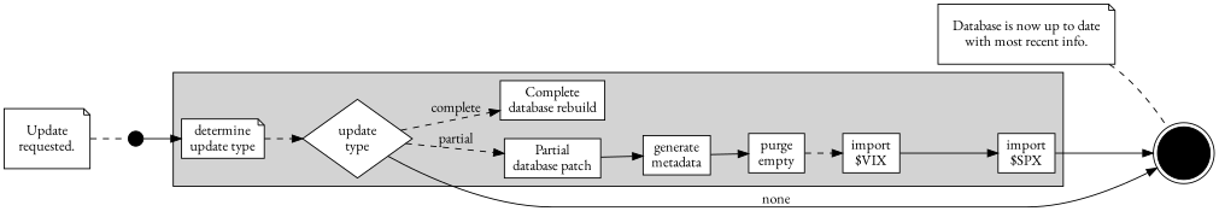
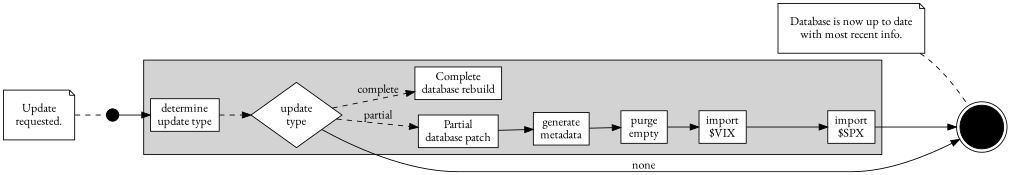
  digraph {
    fontname="EB Garamond"
    rankdir=LR
    node [fillcolor=white fontname="EB Garamond" shape=box style=filled]
    edge [fontname="EB Garamond"]
-   n1 [label="determine\nupdate type" shape=note]
+   n1 [label="determine\nupdate type"]
    n2 [label="update\ntype" shape=diamond]
    n3 [label="Partial\ndatabase patch"]
    n4 [label="Complete\ndatabase rebuild"]
    n5 [label="generate\nmetadata"]
    n6 [label="purge\nempty"]
    n7 [label="import\n$VIX"]
    n8 [label="import\n$SPX"]
    end [color=black shape=doublecircle width=0.2 fillcolor=""]
    start [shape=point width=0.2 fillcolor="" style=""]
    n11 [label="Update\nrequested." margin=0.2 shape=note fillcolor="" style=""]
    n12 [label="Database is now up to date\nwith most recent info." margin=0.2 shape=note fillcolor="" style=""]
    subgraph cluster_1 {
      style=filled
      n1
      n2
      n3
      n4
      n5
      n6
      n7
      n8
    }
    n1 -> n2 [style=dashed]
    n2 -> n3 [label=partial style=dashed]
    n2 -> n4 [label=complete style=dashed]
    n2 -> end [label=none]
    n3 -> n5
    n5 -> n6
-   n6 -> n7 [style=dashed]
+   n6 -> n7
    n7 -> n8
    n8 -> end
    start -> n1
    n11 -> start [arrowhead=none style=dashed]
    n12 -> end [arrowhead=none style=dashed]
  }
